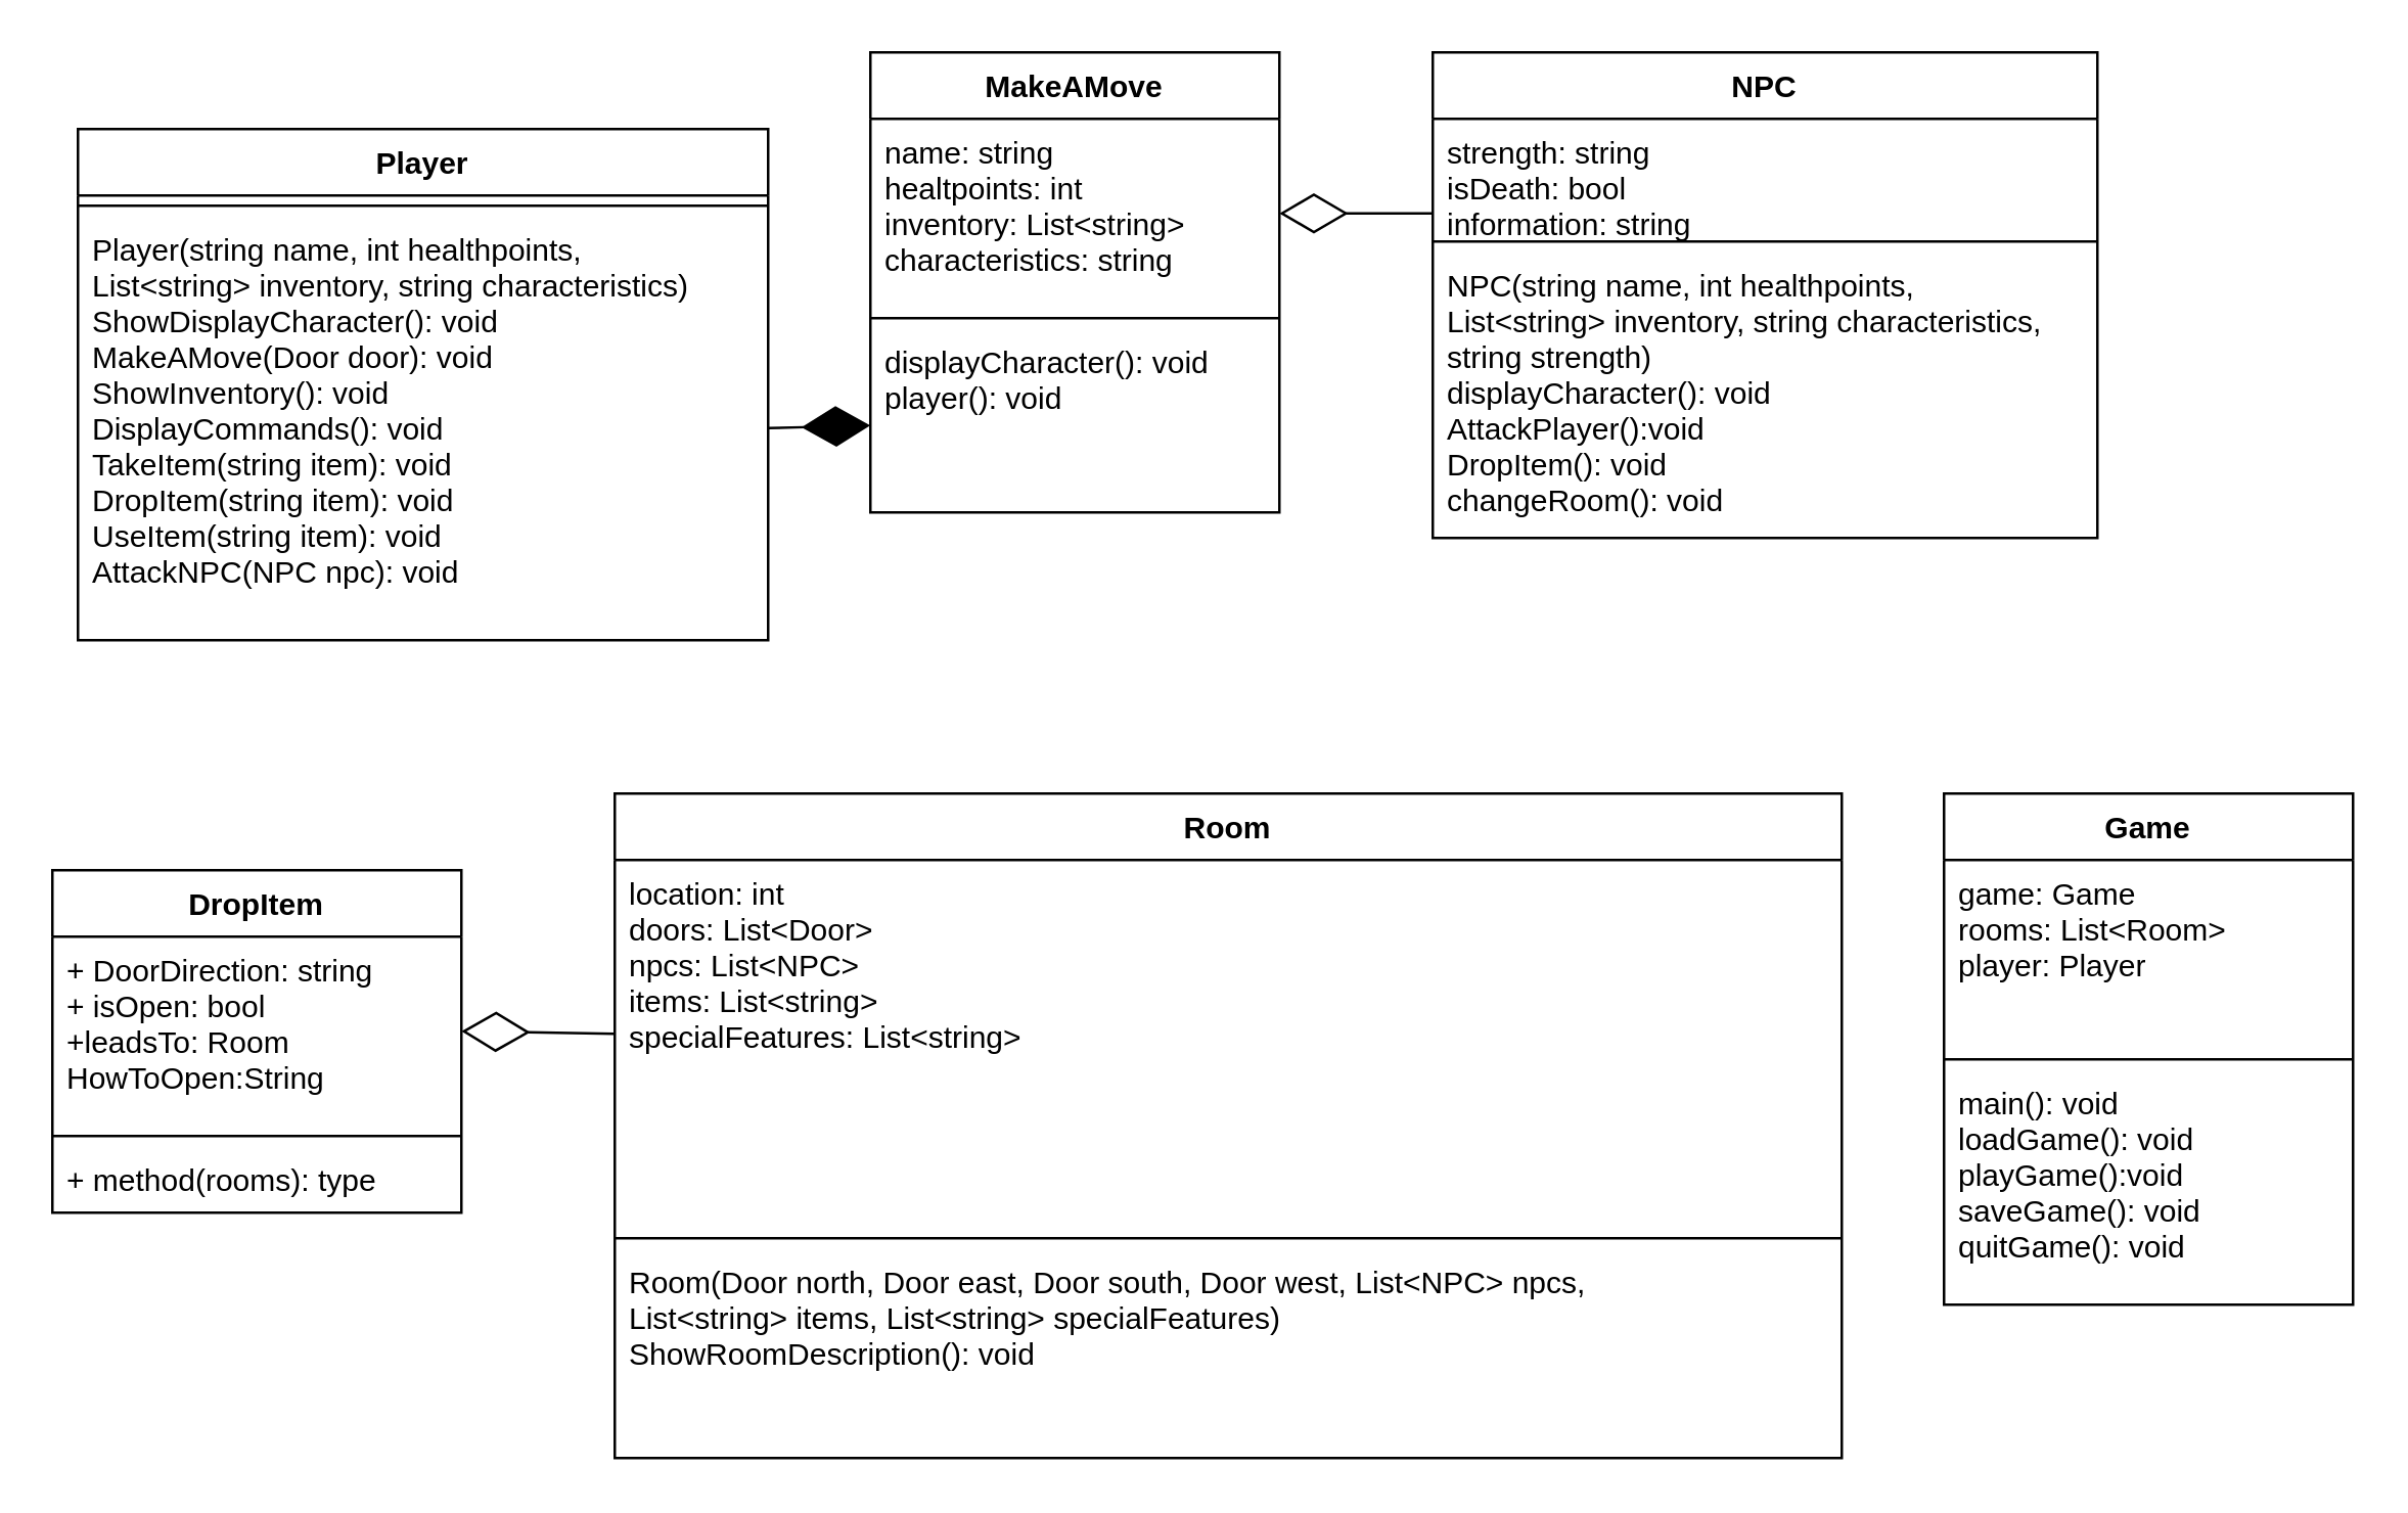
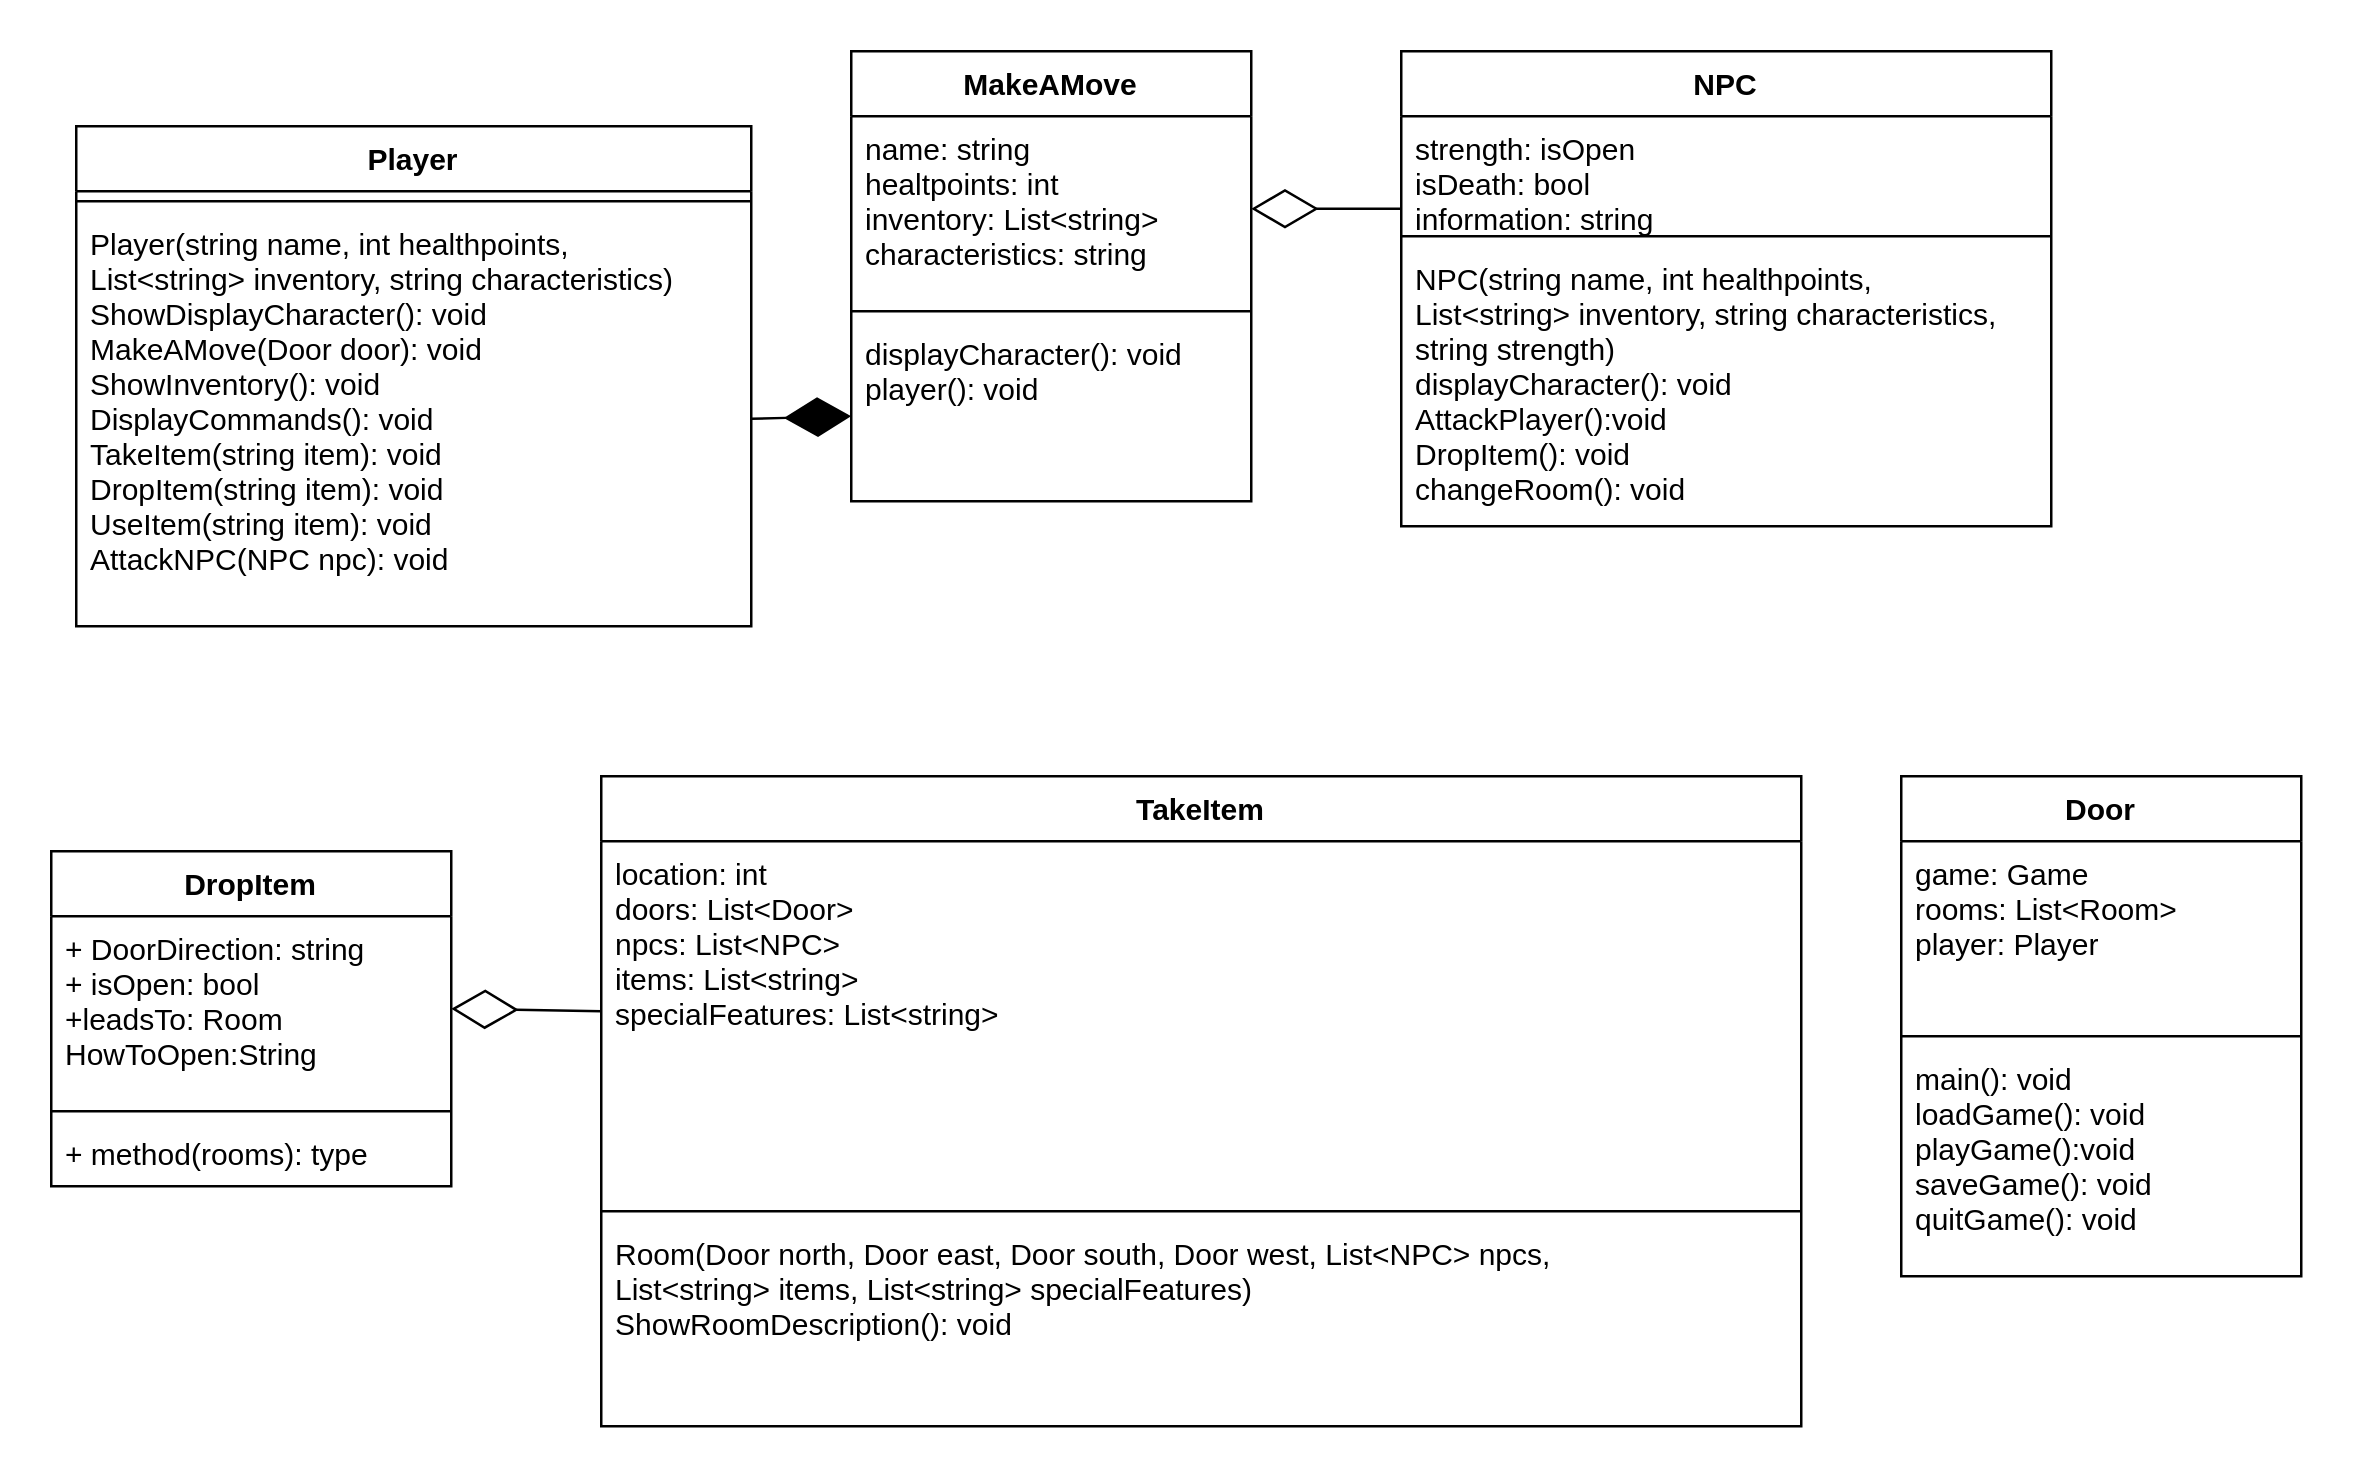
  <mxCell id="0" />
  <mxCell id="1" parent="0" />
  <mxCell id="2" value="Player" style="swimlane;fontStyle=1;align=center;verticalAlign=top;childLayout=stackLayout;horizontal=1;startSize=26;horizontalStack=0;resizeParent=1;resizeParentMax=0;resizeLast=0;collapsible=1;marginBottom=0;" vertex="1" parent="1"><mxGeometry x="30" y="50" width="270" height="200" as="geometry" /></mxCell>
  <mxCell id="3" value="" style="line;strokeWidth=1;fillColor=none;align=left;verticalAlign=middle;spacingTop=-1;spacingLeft=3;spacingRight=3;rotatable=0;labelPosition=right;points=[];portConstraint=eastwest;" vertex="1" parent="2"><mxGeometry y="26" width="270" height="8" as="geometry" /></mxCell>
  <mxCell id="4" value="Player(string name, int healthpoints, &#10;List&lt;string&gt; inventory, string characteristics)&#10;ShowDisplayCharacter(): void&#10;MakeAMove(Door door): void&#10;ShowInventory(): void&#10;DisplayCommands(): void&#10;TakeItem(string item): void&#10;DropItem(string item): void&#10;UseItem(string item): void&#10;AttackNPC(NPC npc): void&#10;" style="text;strokeColor=none;fillColor=none;align=left;verticalAlign=top;spacingLeft=4;spacingRight=4;overflow=hidden;rotatable=0;points=[[0,0.5],[1,0.5]];portConstraint=eastwest;" vertex="1" parent="2"><mxGeometry y="34" width="270" height="166" as="geometry" /></mxCell>
  <mxCell id="5" value="MakeAMove" style="swimlane;fontStyle=1;align=center;verticalAlign=top;childLayout=stackLayout;horizontal=1;startSize=26;horizontalStack=0;resizeParent=1;resizeParentMax=0;resizeLast=0;collapsible=1;marginBottom=0;" vertex="1" parent="1"><mxGeometry x="340" y="20" width="160" height="180" as="geometry" /></mxCell>
  <mxCell id="6" value="name: string &#10;healtpoints: int&#10;inventory: List&lt;string&gt; &#10;characteristics: string" style="text;strokeColor=none;fillColor=none;align=left;verticalAlign=top;spacingLeft=4;spacingRight=4;overflow=hidden;rotatable=0;points=[[0,0.5],[1,0.5]];portConstraint=eastwest;" vertex="1" parent="5"><mxGeometry y="26" width="160" height="74" as="geometry" /></mxCell>
  <mxCell id="7" value="" style="line;strokeWidth=1;fillColor=none;align=left;verticalAlign=middle;spacingTop=-1;spacingLeft=3;spacingRight=3;rotatable=0;labelPosition=right;points=[];portConstraint=eastwest;" vertex="1" parent="5"><mxGeometry y="100" width="160" height="8" as="geometry" /></mxCell>
  <mxCell id="8" value="displayCharacter(): void&#10;player(): void" style="text;strokeColor=none;fillColor=none;align=left;verticalAlign=top;spacingLeft=4;spacingRight=4;overflow=hidden;rotatable=0;points=[[0,0.5],[1,0.5]];portConstraint=eastwest;" vertex="1" parent="5"><mxGeometry y="108" width="160" height="72" as="geometry" /></mxCell>
  <mxCell id="9" value="NPC" style="swimlane;fontStyle=1;align=center;verticalAlign=top;childLayout=stackLayout;horizontal=1;startSize=26;horizontalStack=0;resizeParent=1;resizeParentMax=0;resizeLast=0;collapsible=1;marginBottom=0;" vertex="1" parent="1"><mxGeometry x="560" y="20" width="260" height="190" as="geometry" /></mxCell>
- <mxCell id="10" value="strength: string&#10;isDeath: bool&#10;information: string" style="text;strokeColor=none;fillColor=none;align=left;verticalAlign=top;spacingLeft=4;spacingRight=4;overflow=hidden;rotatable=0;points=[[0,0.5],[1,0.5]];portConstraint=eastwest;" vertex="1" parent="9"><mxGeometry y="26" width="260" height="44" as="geometry" /></mxCell>
+ <mxCell id="10" value="strength: isOpen&#10;isDeath: bool&#10;information: string" style="text;strokeColor=none;fillColor=none;align=left;verticalAlign=top;spacingLeft=4;spacingRight=4;overflow=hidden;rotatable=0;points=[[0,0.5],[1,0.5]];portConstraint=eastwest;" vertex="1" parent="9"><mxGeometry y="26" width="260" height="44" as="geometry" /></mxCell>
  <mxCell id="11" value="" style="line;strokeWidth=1;fillColor=none;align=left;verticalAlign=middle;spacingTop=-1;spacingLeft=3;spacingRight=3;rotatable=0;labelPosition=right;points=[];portConstraint=eastwest;" vertex="1" parent="9"><mxGeometry y="70" width="260" height="8" as="geometry" /></mxCell>
  <mxCell id="12" value="NPC(string name, int healthpoints, &#10;List&lt;string&gt; inventory, string characteristics,&#10;string strength)&#10;displayCharacter(): void&#10;AttackPlayer():void&#10;DropItem(): void&#10;changeRoom(): void" style="text;strokeColor=none;fillColor=none;align=left;verticalAlign=top;spacingLeft=4;spacingRight=4;overflow=hidden;rotatable=0;points=[[0,0.5],[1,0.5]];portConstraint=eastwest;" vertex="1" parent="9"><mxGeometry y="78" width="260" height="112" as="geometry" /></mxCell>
  <mxCell id="13" value="" style="endArrow=diamondThin;endFill=0;endSize=24;html=1;entryX=1;entryY=0.5;entryDx=0;entryDy=0;" edge="1" parent="1" target="6"><mxGeometry width="160" relative="1" as="geometry"><mxPoint x="560" y="83" as="sourcePoint" /><mxPoint x="150" y="180" as="targetPoint" /></mxGeometry></mxCell>
  <mxCell id="14" value="" style="endArrow=diamondThin;endFill=1;endSize=24;html=1;exitX=1;exitY=0.5;exitDx=0;exitDy=0;" edge="1" parent="1" source="4" target="8"><mxGeometry width="160" relative="1" as="geometry"><mxPoint x="-10" y="180" as="sourcePoint" /><mxPoint x="150" y="180" as="targetPoint" /></mxGeometry></mxCell>
  <mxCell id="15" value="DropItem" style="swimlane;fontStyle=1;align=center;verticalAlign=top;childLayout=stackLayout;horizontal=1;startSize=26;horizontalStack=0;resizeParent=1;resizeParentMax=0;resizeLast=0;collapsible=1;marginBottom=0;" vertex="1" parent="1"><mxGeometry x="20" y="340" width="160" height="134" as="geometry" /></mxCell>
  <mxCell id="16" value="+ DoorDirection: string&#10;+ isOpen: bool&#10;+leadsTo: Room&#10;HowToOpen:String" style="text;strokeColor=none;fillColor=none;align=left;verticalAlign=top;spacingLeft=4;spacingRight=4;overflow=hidden;rotatable=0;points=[[0,0.5],[1,0.5]];portConstraint=eastwest;" vertex="1" parent="15"><mxGeometry y="26" width="160" height="74" as="geometry" /></mxCell>
  <mxCell id="17" value="" style="line;strokeWidth=1;fillColor=none;align=left;verticalAlign=middle;spacingTop=-1;spacingLeft=3;spacingRight=3;rotatable=0;labelPosition=right;points=[];portConstraint=eastwest;" vertex="1" parent="15"><mxGeometry y="100" width="160" height="8" as="geometry" /></mxCell>
  <mxCell id="18" value="+ method(rooms): type" style="text;strokeColor=none;fillColor=none;align=left;verticalAlign=top;spacingLeft=4;spacingRight=4;overflow=hidden;rotatable=0;points=[[0,0.5],[1,0.5]];portConstraint=eastwest;" vertex="1" parent="15"><mxGeometry y="108" width="160" height="26" as="geometry" /></mxCell>
- <mxCell id="19" value="Room" style="swimlane;fontStyle=1;align=center;verticalAlign=top;childLayout=stackLayout;horizontal=1;startSize=26;horizontalStack=0;resizeParent=1;resizeParentMax=0;resizeLast=0;collapsible=1;marginBottom=0;" vertex="1" parent="1"><mxGeometry x="240" y="310" width="480" height="260" as="geometry" /></mxCell>
+ <mxCell id="19" value="TakeItem" style="swimlane;fontStyle=1;align=center;verticalAlign=top;childLayout=stackLayout;horizontal=1;startSize=26;horizontalStack=0;resizeParent=1;resizeParentMax=0;resizeLast=0;collapsible=1;marginBottom=0;" vertex="1" parent="1"><mxGeometry x="240" y="310" width="480" height="260" as="geometry" /></mxCell>
  <mxCell id="20" value="location: int&#10;doors: List&lt;Door&gt;&#10;npcs: List&lt;NPC&gt; &#10;items: List&lt;string&gt; &#10;specialFeatures: List&lt;string&gt; " style="text;strokeColor=none;fillColor=none;align=left;verticalAlign=top;spacingLeft=4;spacingRight=4;overflow=hidden;rotatable=0;points=[[0,0.5],[1,0.5]];portConstraint=eastwest;" vertex="1" parent="19"><mxGeometry y="26" width="480" height="144" as="geometry" /></mxCell>
  <mxCell id="21" value="" style="line;strokeWidth=1;fillColor=none;align=left;verticalAlign=middle;spacingTop=-1;spacingLeft=3;spacingRight=3;rotatable=0;labelPosition=right;points=[];portConstraint=eastwest;" vertex="1" parent="19"><mxGeometry y="170" width="480" height="8" as="geometry" /></mxCell>
  <mxCell id="22" value="Room(Door north, Door east, Door south, Door west, List&lt;NPC&gt; npcs, &#10;List&lt;string&gt; items, List&lt;string&gt; specialFeatures)&#10;ShowRoomDescription(): void" style="text;strokeColor=none;fillColor=none;align=left;verticalAlign=top;spacingLeft=4;spacingRight=4;overflow=hidden;rotatable=0;points=[[0,0.5],[1,0.5]];portConstraint=eastwest;" vertex="1" parent="19"><mxGeometry y="178" width="480" height="82" as="geometry" /></mxCell>
  <mxCell id="23" value="" style="endArrow=diamondThin;endFill=0;endSize=24;html=1;entryX=1;entryY=0.5;entryDx=0;entryDy=0;" edge="1" parent="1" source="20" target="16"><mxGeometry width="160" relative="1" as="geometry"><mxPoint x="-10" y="550" as="sourcePoint" /><mxPoint x="150" y="550" as="targetPoint" /></mxGeometry></mxCell>
- <mxCell id="24" value="Game" style="swimlane;fontStyle=1;align=center;verticalAlign=top;childLayout=stackLayout;horizontal=1;startSize=26;horizontalStack=0;resizeParent=1;resizeParentMax=0;resizeLast=0;collapsible=1;marginBottom=0;" vertex="1" parent="1"><mxGeometry x="760" y="310" width="160" height="200" as="geometry" /></mxCell>
+ <mxCell id="24" value="Door" style="swimlane;fontStyle=1;align=center;verticalAlign=top;childLayout=stackLayout;horizontal=1;startSize=26;horizontalStack=0;resizeParent=1;resizeParentMax=0;resizeLast=0;collapsible=1;marginBottom=0;" vertex="1" parent="1"><mxGeometry x="760" y="310" width="160" height="200" as="geometry" /></mxCell>
  <mxCell id="25" value="game: Game&#10;rooms: List&lt;Room&gt;&#10;player: Player" style="text;strokeColor=none;fillColor=none;align=left;verticalAlign=top;spacingLeft=4;spacingRight=4;overflow=hidden;rotatable=0;points=[[0,0.5],[1,0.5]];portConstraint=eastwest;" vertex="1" parent="24"><mxGeometry y="26" width="160" height="74" as="geometry" /></mxCell>
  <mxCell id="26" value="" style="line;strokeWidth=1;fillColor=none;align=left;verticalAlign=middle;spacingTop=-1;spacingLeft=3;spacingRight=3;rotatable=0;labelPosition=right;points=[];portConstraint=eastwest;" vertex="1" parent="24"><mxGeometry y="100" width="160" height="8" as="geometry" /></mxCell>
  <mxCell id="27" value="main(): void&#10;loadGame(): void&#10;playGame():void&#10;saveGame(): void&#10;quitGame(): void" style="text;strokeColor=none;fillColor=none;align=left;verticalAlign=top;spacingLeft=4;spacingRight=4;overflow=hidden;rotatable=0;points=[[0,0.5],[1,0.5]];portConstraint=eastwest;" vertex="1" parent="24"><mxGeometry y="108" width="160" height="92" as="geometry" /></mxCell>
